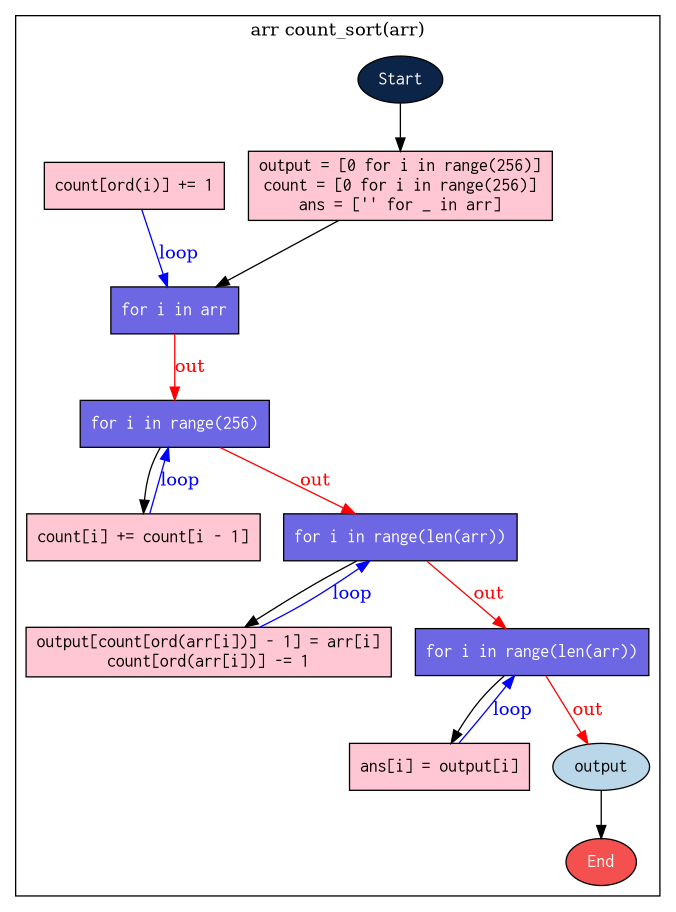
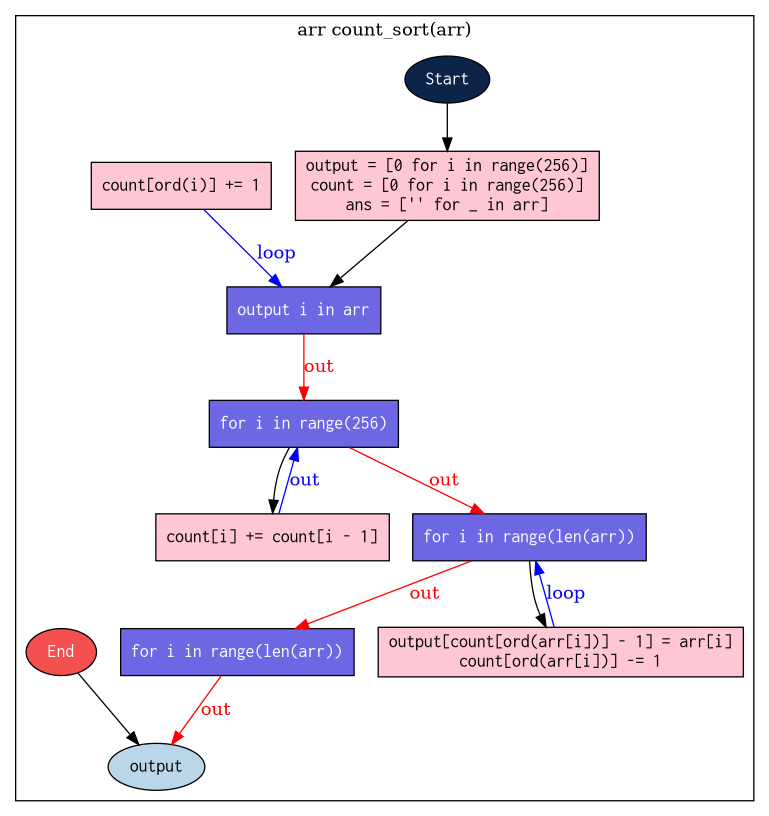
  digraph {
    bgcolor=white
    node [fillcolor="#FFC6D3" fontcolor=white fontname=courier shape=rect style=filled type=STATEMENT]
    edge [source="@loop_to_next_sibling"]
    n1 [fillcolor="#0B2447" label=Start shape=ellipse type=START]
    n2 [fontcolor=black label="output = [0 for i in range(256)]\ncount = [0 for i in range(256)]\nans = ['' for _ in arr]\n"]
-   n3 [fillcolor="#6D67E4" label="for i in arr" type=LOOP]
+   n3 [fillcolor="#6D67E4" label="output i in arr" type=LOOP]
    n4 [fontcolor=black label="count[ord(i)] += 1\n"]
    n5 [fillcolor="#6D67E4" label="for i in range(256)" type=LOOP]
    n6 [fontcolor=black label="count[i] += count[i - 1]\n"]
    n7 [fillcolor="#6D67E4" label="for i in range(len(arr))" type=LOOP]
    n8 [fontcolor=black label="output[count[ord(arr[i])] - 1] = arr[i]\ncount[ord(arr[i])] -= 1\n"]
    n9 [fillcolor="#6D67E4" label="for i in range(len(arr))" type=LOOP]
-   n10 [fontcolor=black label="ans[i] = output[i]\n"]
    n11 [fillcolor="#BAD7E9" fontcolor=black label=output shape=ellipse type=RETURN]
    n12 [fillcolor="#F45050" label=End shape=ellipse type=END]
    subgraph cluster_1 {
      label="arr count_sort(arr)"
      n1
      n2
      n3
      n4
      n5
      n6
      n7
      n8
      n9
-     n10
      n11
      n12
    }
    n1 -> n2 [source="@current_to_next"]
    n2 -> n3 [source="@current_to_next"]
    n3 -> n5 [color=red fontcolor=red label=out]
    n4 -> n3 [color=blue fontcolor=blue label=loop source="@last_to_loop"]
    n5 -> n6 [source="@loop_to_next"]
    n5 -> n7 [color=red fontcolor=red label=out]
-   n6 -> n5 [color=blue fontcolor=blue label=loop source="@last_to_loop"]
+   n6 -> n5 [color=blue fontcolor=blue label=out source="@last_to_loop"]
    n7 -> n8 [source="@loop_to_next"]
    n7 -> n9 [color=red fontcolor=red label=out]
    n8 -> n7 [color=blue fontcolor=blue label=loop source="@last_to_loop"]
-   n9 -> n10 [source="@loop_to_next"]
    n9 -> n11 [color=red fontcolor=red label=out]
-   n10 -> n9 [color=blue fontcolor=blue label=loop source="@last_to_loop"]
-   n11 -> n12 [source="@return_to_end"]
+   n12 -> n11 [source="@return_to_end"]
  }
